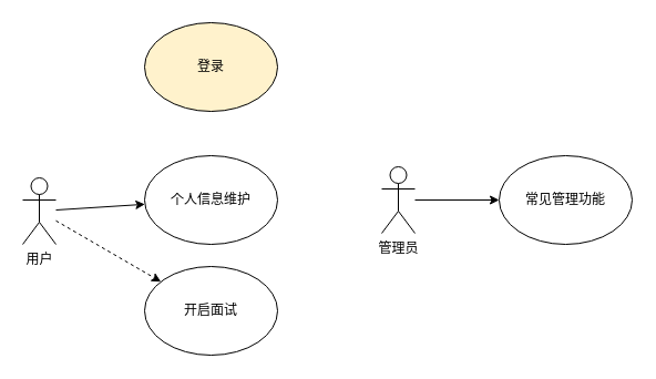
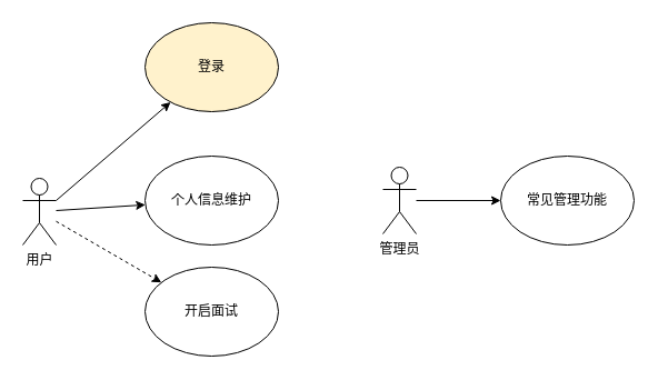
  <mxCell id="0" />
  <mxCell id="1" parent="0" />
  <mxCell id="2" value="用户" style="shape=umlActor;verticalLabelPosition=bottom;verticalAlign=top;html=1;outlineConnect=0;" vertex="1" parent="1"><mxGeometry x="20" y="160" width="30" height="60" as="geometry" /></mxCell>
  <mxCell id="3" value="登录" style="ellipse;whiteSpace=wrap;html=1;fillColor=#fff2cc;" vertex="1" parent="1"><mxGeometry x="130" y="20" width="120" height="80" as="geometry" /></mxCell>
  <mxCell id="4" value="个人信息维护" style="ellipse;whiteSpace=wrap;html=1;" vertex="1" parent="1"><mxGeometry x="130" y="140" width="120" height="80" as="geometry" /></mxCell>
  <mxCell id="5" value="开启面试" style="ellipse;whiteSpace=wrap;html=1;" vertex="1" parent="1"><mxGeometry x="130" y="240" width="120" height="80" as="geometry" /></mxCell>
+ <mxCell id="6" value="" style="endArrow=classic;html=1;rounded=0;exitX=1;exitY=0.333;exitDx=0;exitDy=0;exitPerimeter=0;" edge="1" parent="1" source="2" target="3"><mxGeometry width="50" height="50" relative="1" as="geometry"><mxPoint x="70" y="150" as="sourcePoint" /><mxPoint x="120" y="100" as="targetPoint" /></mxGeometry></mxCell>
  <mxCell id="7" value="" style="endArrow=classic;html=1;rounded=0;" edge="1" parent="1" source="2" target="4"><mxGeometry width="50" height="50" relative="1" as="geometry"><mxPoint x="60" y="210" as="sourcePoint" /><mxPoint x="120" y="190" as="targetPoint" /></mxGeometry></mxCell>
  <mxCell id="8" value="" style="endArrow=classic;html=1;rounded=0;dashed=1;" edge="1" parent="1" source="2" target="5"><mxGeometry width="50" height="50" relative="1" as="geometry"><mxPoint x="50" y="310" as="sourcePoint" /><mxPoint x="100" y="260" as="targetPoint" /></mxGeometry></mxCell>
  <mxCell id="9" value="" style="edgeStyle=orthogonalEdgeStyle;rounded=0;orthogonalLoop=1;jettySize=auto;html=1;" edge="1" parent="1" source="10" target="11"><mxGeometry relative="1" as="geometry" /></mxCell>
  <mxCell id="10" value="管理员" style="shape=umlActor;verticalLabelPosition=bottom;verticalAlign=top;html=1;outlineConnect=0;" vertex="1" parent="1"><mxGeometry x="344" y="150" width="30" height="60" as="geometry" /></mxCell>
  <mxCell id="11" value="常见管理功能" style="ellipse;whiteSpace=wrap;html=1;" vertex="1" parent="1"><mxGeometry x="450" y="140" width="120" height="80" as="geometry" /></mxCell>
